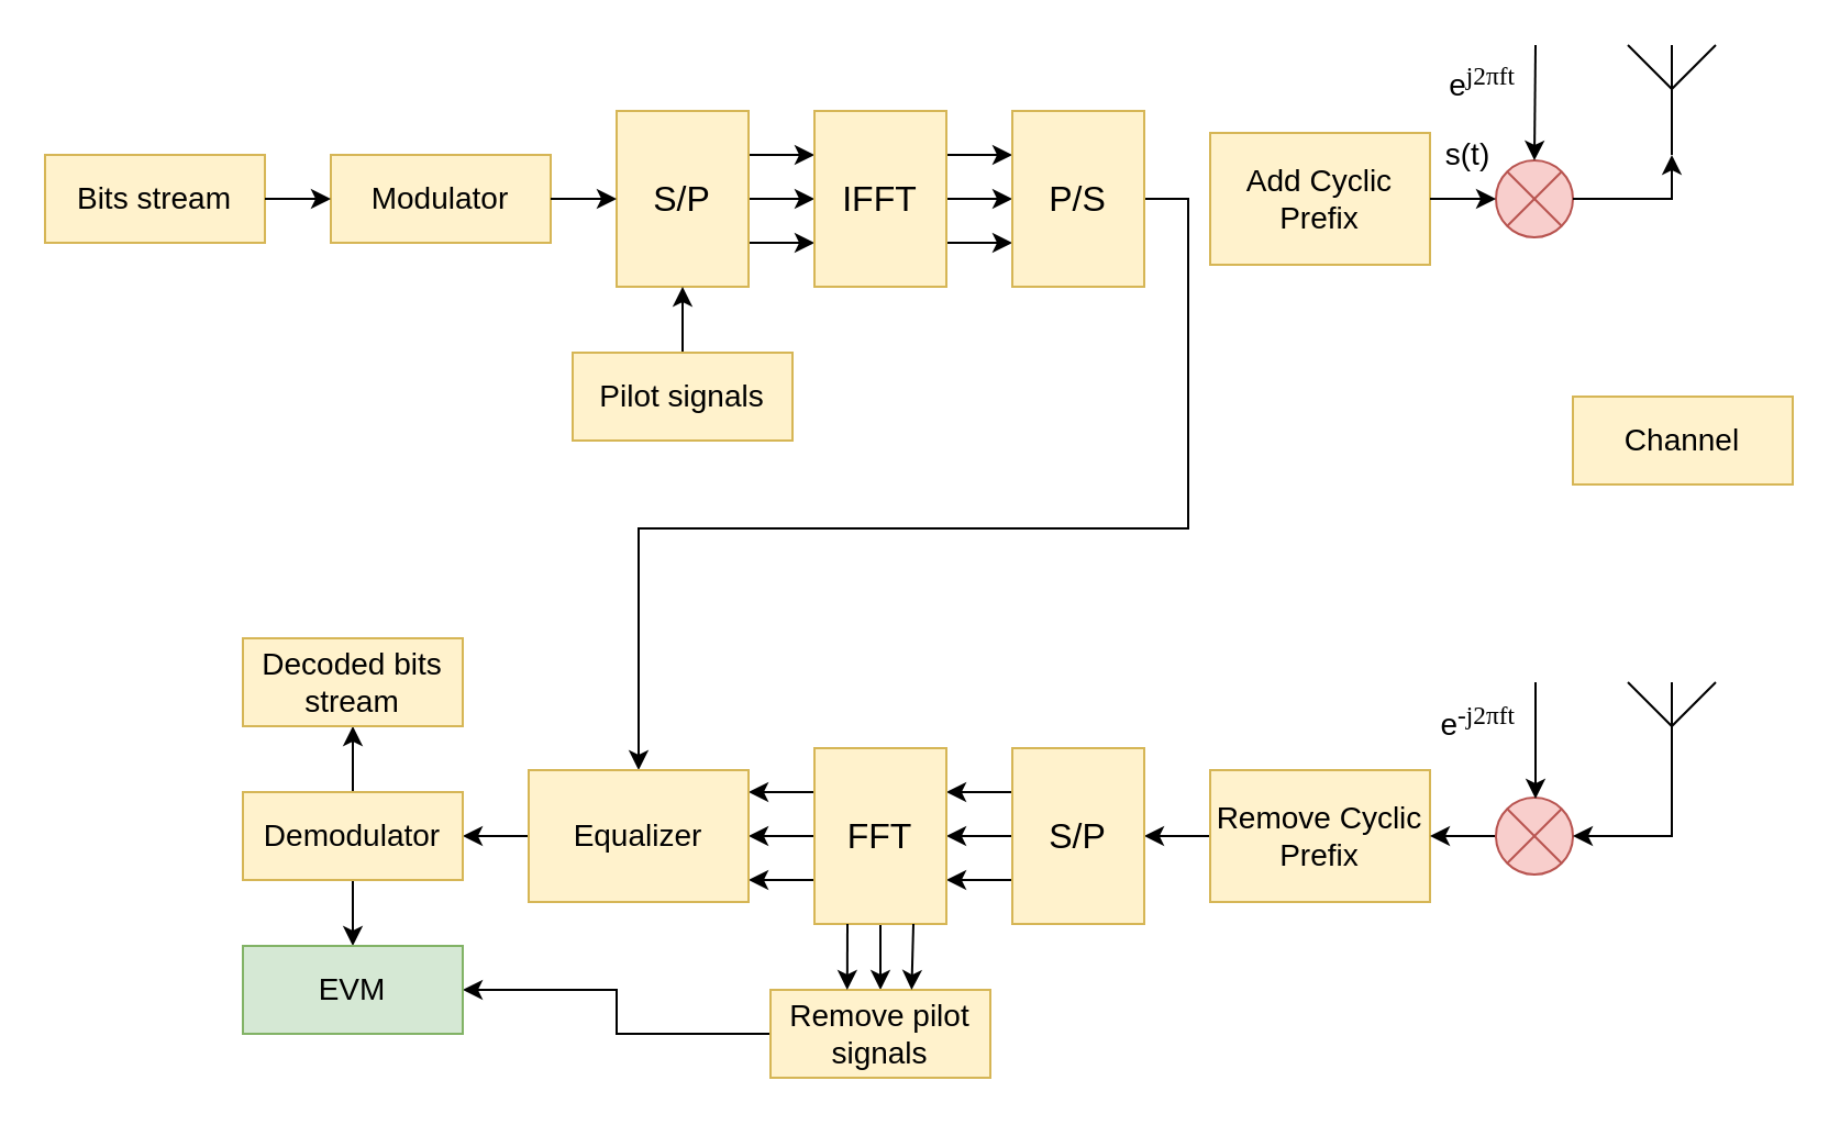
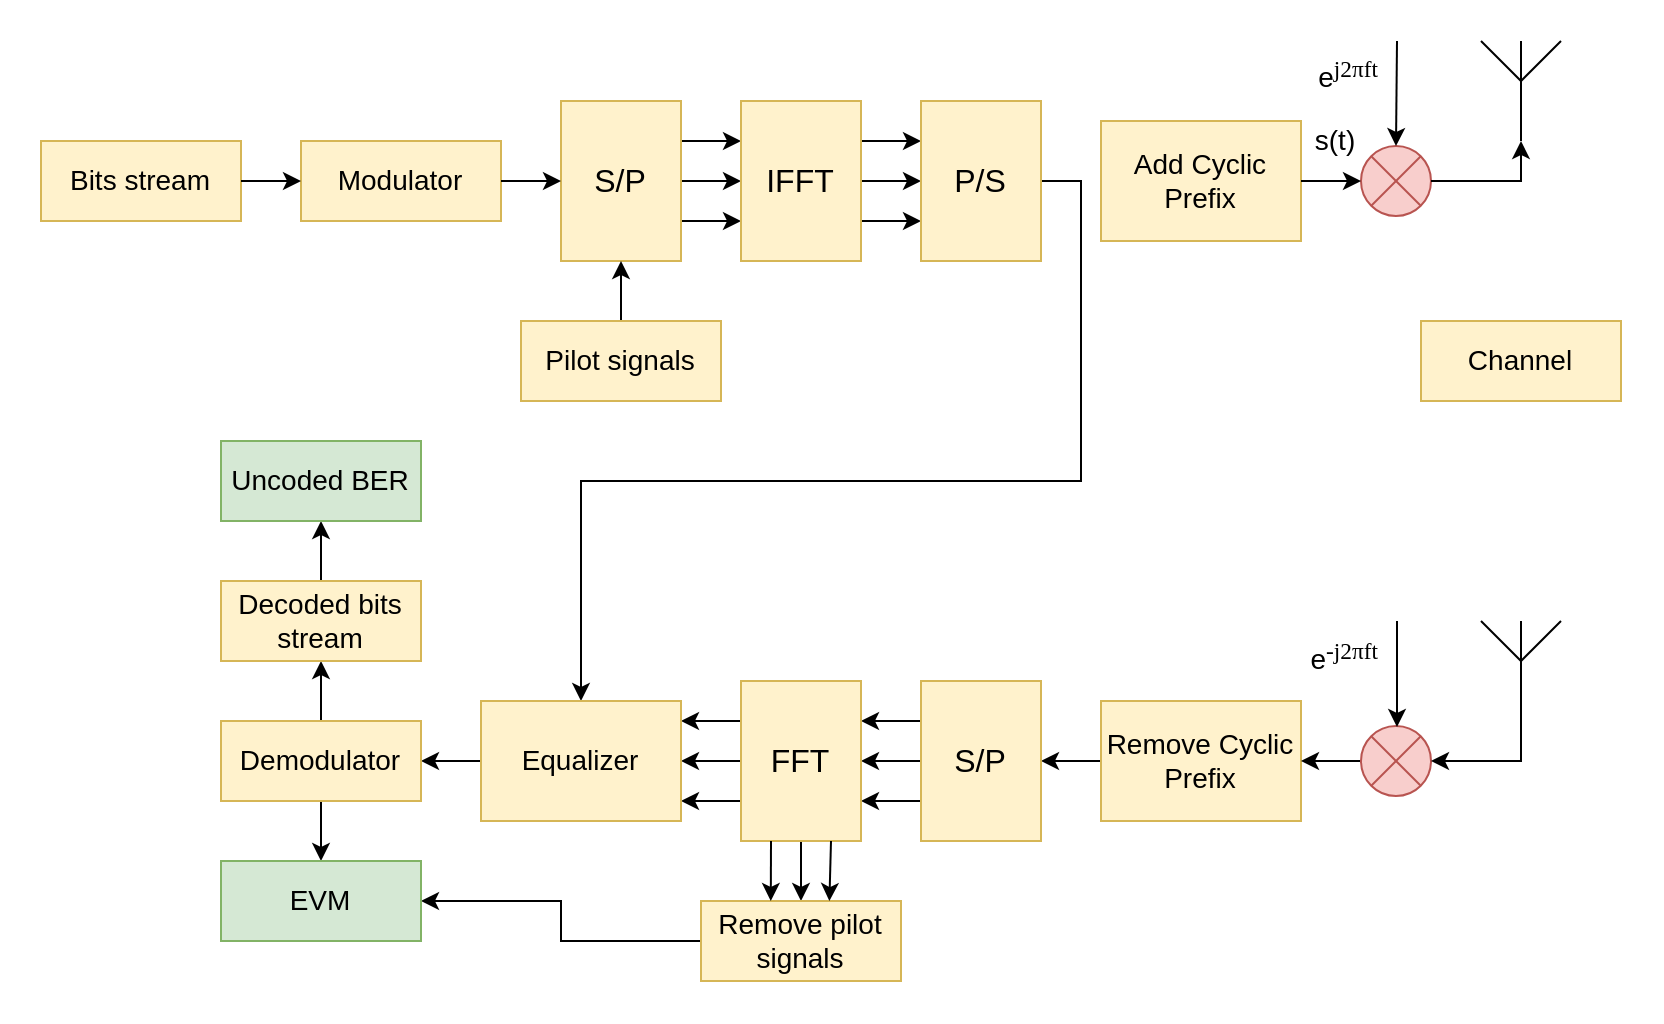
  <mxCell id="0" />
  <mxCell id="1" parent="0" />
  <mxCell id="2" value="&lt;font style=&quot;font-size: 14px;&quot; face=&quot;Helvetica&quot;&gt;Bits stream&lt;/font&gt;" style="rounded=0;whiteSpace=wrap;html=1;fillColor=#fff2cc;strokeColor=#d6b656;" parent="1" vertex="1"><mxGeometry x="20" y="70" width="100" height="40" as="geometry" /></mxCell>
  <mxCell id="3" value="&lt;font style=&quot;font-size: 14px;&quot; face=&quot;Helvetica&quot;&gt;Modulator&lt;/font&gt;" style="rounded=0;whiteSpace=wrap;html=1;fillColor=#fff2cc;strokeColor=#d6b656;" parent="1" vertex="1"><mxGeometry x="150" y="70" width="100" height="40" as="geometry" /></mxCell>
  <mxCell id="4" style="edgeStyle=orthogonalEdgeStyle;rounded=0;orthogonalLoop=1;jettySize=auto;html=1;exitX=0.75;exitY=0;exitDx=0;exitDy=0;entryX=0.75;entryY=1;entryDx=0;entryDy=0;" parent="1" source="7" target="11" edge="1"><mxGeometry relative="1" as="geometry" /></mxCell>
  <mxCell id="5" style="edgeStyle=orthogonalEdgeStyle;rounded=0;orthogonalLoop=1;jettySize=auto;html=1;exitX=0.5;exitY=0;exitDx=0;exitDy=0;entryX=0.5;entryY=1;entryDx=0;entryDy=0;" parent="1" source="7" target="11" edge="1"><mxGeometry relative="1" as="geometry" /></mxCell>
  <mxCell id="6" style="edgeStyle=orthogonalEdgeStyle;rounded=0;orthogonalLoop=1;jettySize=auto;html=1;exitX=0.25;exitY=0;exitDx=0;exitDy=0;entryX=0.25;entryY=1;entryDx=0;entryDy=0;" parent="1" source="7" target="11" edge="1"><mxGeometry relative="1" as="geometry" /></mxCell>
  <mxCell id="7" value="&lt;font size=&quot;3&quot;&gt;S/P&lt;/font&gt;" style="rounded=0;whiteSpace=wrap;html=1;direction=south;fillColor=#fff2cc;strokeColor=#d6b656;" parent="1" vertex="1"><mxGeometry x="280" y="50" width="60" height="80" as="geometry" /></mxCell>
  <mxCell id="8" style="edgeStyle=orthogonalEdgeStyle;rounded=0;orthogonalLoop=1;jettySize=auto;html=1;exitX=0.75;exitY=0;exitDx=0;exitDy=0;entryX=0.75;entryY=1;entryDx=0;entryDy=0;" parent="1" source="11" target="13" edge="1"><mxGeometry relative="1" as="geometry" /></mxCell>
  <mxCell id="9" style="edgeStyle=orthogonalEdgeStyle;rounded=0;orthogonalLoop=1;jettySize=auto;html=1;exitX=0.5;exitY=0;exitDx=0;exitDy=0;entryX=0.5;entryY=1;entryDx=0;entryDy=0;" parent="1" source="11" target="13" edge="1"><mxGeometry relative="1" as="geometry" /></mxCell>
  <mxCell id="10" style="edgeStyle=orthogonalEdgeStyle;rounded=0;orthogonalLoop=1;jettySize=auto;html=1;exitX=0.25;exitY=0;exitDx=0;exitDy=0;entryX=0.25;entryY=1;entryDx=0;entryDy=0;" parent="1" source="11" target="13" edge="1"><mxGeometry relative="1" as="geometry" /></mxCell>
  <mxCell id="11" value="&lt;font size=&quot;3&quot;&gt;IFFT&lt;/font&gt;" style="rounded=0;whiteSpace=wrap;html=1;direction=south;fillColor=#fff2cc;strokeColor=#d6b656;" parent="1" vertex="1"><mxGeometry x="370" y="50" width="60" height="80" as="geometry" /></mxCell>
  <mxCell id="12" style="edgeStyle=orthogonalEdgeStyle;rounded=0;orthogonalLoop=1;jettySize=auto;html=1;exitX=0.5;exitY=0;exitDx=0;exitDy=0;" parent="1" source="13" target="47" edge="1"><mxGeometry relative="1" as="geometry" /></mxCell>
  <mxCell id="13" value="&lt;font size=&quot;3&quot;&gt;P/S&lt;/font&gt;" style="rounded=0;whiteSpace=wrap;html=1;direction=south;fillColor=#fff2cc;strokeColor=#d6b656;" parent="1" vertex="1"><mxGeometry x="460" y="50" width="60" height="80" as="geometry" /></mxCell>
  <mxCell id="14" style="edgeStyle=orthogonalEdgeStyle;rounded=0;orthogonalLoop=1;jettySize=auto;html=1;exitX=0.5;exitY=0;exitDx=0;exitDy=0;entryX=1;entryY=0.5;entryDx=0;entryDy=0;" parent="1" source="15" target="7" edge="1"><mxGeometry relative="1" as="geometry" /></mxCell>
  <mxCell id="15" value="&lt;font style=&quot;font-size: 14px;&quot; face=&quot;Helvetica&quot;&gt;Pilot signals&lt;/font&gt;" style="rounded=0;whiteSpace=wrap;html=1;fillColor=#fff2cc;strokeColor=#d6b656;" parent="1" vertex="1"><mxGeometry x="260" y="160" width="100" height="40" as="geometry" /></mxCell>
  <mxCell id="16" value="&lt;font style=&quot;font-size: 14px;&quot; face=&quot;Helvetica&quot;&gt;Add Cyclic Prefix&lt;/font&gt;" style="rounded=0;whiteSpace=wrap;html=1;fillColor=#fff2cc;strokeColor=#d6b656;" parent="1" vertex="1"><mxGeometry x="550" y="60" width="100" height="60" as="geometry" /></mxCell>
  <mxCell id="17" value="" style="endArrow=classic;html=1;rounded=0;exitX=1;exitY=0.5;exitDx=0;exitDy=0;entryX=0;entryY=0.5;entryDx=0;entryDy=0;" parent="1" source="2" target="3" edge="1"><mxGeometry width="50" height="50" relative="1" as="geometry"><mxPoint x="460" y="210" as="sourcePoint" /><mxPoint x="510" y="160" as="targetPoint" /></mxGeometry></mxCell>
  <mxCell id="18" value="" style="endArrow=classic;html=1;rounded=0;exitX=1;exitY=0.5;exitDx=0;exitDy=0;entryX=0.5;entryY=1;entryDx=0;entryDy=0;" parent="1" source="3" target="7" edge="1"><mxGeometry width="50" height="50" relative="1" as="geometry"><mxPoint x="130" y="100" as="sourcePoint" /><mxPoint x="160" y="100" as="targetPoint" /></mxGeometry></mxCell>
  <mxCell id="19" value="" style="verticalLabelPosition=bottom;verticalAlign=top;html=1;shape=mxgraph.flowchart.or;fillColor=#f8cecc;strokeColor=#b85450;" parent="1" vertex="1"><mxGeometry x="680" y="72.5" width="35" height="35" as="geometry" /></mxCell>
  <mxCell id="20" style="edgeStyle=orthogonalEdgeStyle;rounded=0;orthogonalLoop=1;jettySize=auto;html=1;entryX=0;entryY=0.5;entryDx=0;entryDy=0;entryPerimeter=0;" parent="1" source="16" target="19" edge="1"><mxGeometry relative="1" as="geometry" /></mxCell>
  <mxCell id="21" value="s(t)" style="edgeLabel;html=1;align=center;verticalAlign=bottom;resizable=0;points=[];labelPosition=center;verticalLabelPosition=top;textDirection=ltr;fontSize=14;" parent="20" vertex="1" connectable="0"><mxGeometry x="0.44" y="-2" relative="1" as="geometry"><mxPoint y="-12" as="offset" /></mxGeometry></mxCell>
  <mxCell id="22" value="" style="endArrow=classic;html=1;rounded=0;entryX=0.5;entryY=0;entryDx=0;entryDy=0;entryPerimeter=0;" parent="1" target="19" edge="1"><mxGeometry width="50" height="50" relative="1" as="geometry"><mxPoint x="698" y="20" as="sourcePoint" /><mxPoint x="697" as="targetPoint" y="-10" /></mxGeometry></mxCell>
  <mxCell id="23" value="e&lt;span style=&quot;font-family: &amp;quot;Cambria Math&amp;quot;; text-align: center; text-indent: 0in;&quot;&gt;&lt;sup&gt;j2πft&lt;/sup&gt;&lt;/span&gt;" style="edgeLabel;html=1;align=right;verticalAlign=middle;resizable=0;points=[];labelPosition=left;verticalLabelPosition=middle;fontSize=14;" parent="22" vertex="1" connectable="0"><mxGeometry x="-0.191" relative="1" as="geometry"><mxPoint x="-9" y="-3" as="offset" /></mxGeometry></mxCell>
  <mxCell id="24" value="" style="verticalLabelPosition=bottom;shadow=0;dashed=0;align=center;html=1;verticalAlign=top;shape=mxgraph.electrical.radio.aerial_-_antenna_1;" parent="1" vertex="1"><mxGeometry x="740" y="20" width="40" height="50" as="geometry" /></mxCell>
  <mxCell id="25" style="edgeStyle=orthogonalEdgeStyle;rounded=0;orthogonalLoop=1;jettySize=auto;html=1;exitX=1;exitY=0.5;exitDx=0;exitDy=0;exitPerimeter=0;entryX=0.5;entryY=1;entryDx=0;entryDy=0;entryPerimeter=0;" parent="1" source="19" target="24" edge="1"><mxGeometry relative="1" as="geometry" /></mxCell>
- <mxCell id="26" value="&lt;font style=&quot;font-size: 14px;&quot; face=&quot;Helvetica&quot;&gt;Channel&lt;/font&gt;" style="rounded=0;whiteSpace=wrap;html=1;fillColor=#fff2cc;strokeColor=#d6b656;" parent="1" vertex="1"><mxGeometry x="715" y="180" width="100" height="40" as="geometry" /></mxCell>
+ <mxCell id="26" value="&lt;font style=&quot;font-size: 14px;&quot; face=&quot;Helvetica&quot;&gt;Channel&lt;/font&gt;" style="rounded=0;whiteSpace=wrap;html=1;fillColor=#fff2cc;strokeColor=#d6b656;" parent="1" vertex="1"><mxGeometry x="710" y="160" width="100" height="40" as="geometry" /></mxCell>
  <mxCell id="27" value="" style="verticalLabelPosition=bottom;shadow=0;dashed=0;align=center;html=1;verticalAlign=top;shape=mxgraph.electrical.radio.aerial_-_antenna_1;" parent="1" vertex="1"><mxGeometry x="740" y="310" width="40" height="50" as="geometry" /></mxCell>
  <mxCell id="28" style="edgeStyle=orthogonalEdgeStyle;rounded=0;orthogonalLoop=1;jettySize=auto;html=1;exitX=0;exitY=0.5;exitDx=0;exitDy=0;entryX=0.5;entryY=0;entryDx=0;entryDy=0;" parent="1" source="29" target="38" edge="1"><mxGeometry relative="1" as="geometry" /></mxCell>
  <mxCell id="29" value="&lt;font style=&quot;font-size: 14px;&quot; face=&quot;Helvetica&quot;&gt;Remove Cyclic Prefix&lt;/font&gt;" style="rounded=0;whiteSpace=wrap;html=1;fillColor=#fff2cc;strokeColor=#d6b656;" parent="1" vertex="1"><mxGeometry x="550" y="350" width="100" height="60" as="geometry" /></mxCell>
  <mxCell id="30" style="edgeStyle=orthogonalEdgeStyle;rounded=0;orthogonalLoop=1;jettySize=auto;html=1;entryX=1;entryY=0.5;entryDx=0;entryDy=0;" parent="1" source="31" target="29" edge="1"><mxGeometry relative="1" as="geometry" /></mxCell>
  <mxCell id="31" value="" style="verticalLabelPosition=bottom;verticalAlign=top;html=1;shape=mxgraph.flowchart.or;fillColor=#f8cecc;strokeColor=#b85450;" parent="1" vertex="1"><mxGeometry x="680" y="362.5" width="35" height="35" as="geometry" /></mxCell>
  <mxCell id="32" style="edgeStyle=orthogonalEdgeStyle;rounded=0;orthogonalLoop=1;jettySize=auto;html=1;exitX=0.5;exitY=1;exitDx=0;exitDy=0;exitPerimeter=0;entryX=1;entryY=0.5;entryDx=0;entryDy=0;entryPerimeter=0;" parent="1" source="27" target="31" edge="1"><mxGeometry relative="1" as="geometry" /></mxCell>
  <mxCell id="33" value="" style="endArrow=classic;html=1;rounded=0;entryX=0.5;entryY=0;entryDx=0;entryDy=0;entryPerimeter=0;" parent="1" edge="1"><mxGeometry width="50" height="50" relative="1" as="geometry"><mxPoint x="698" y="310" as="sourcePoint" /><mxPoint x="698" y="363" as="targetPoint" /></mxGeometry></mxCell>
  <mxCell id="34" value="e&lt;span style=&quot;font-family: &amp;quot;Cambria Math&amp;quot;; text-align: center; text-indent: 0in;&quot;&gt;&lt;sup&gt;-j2πft&lt;/sup&gt;&lt;/span&gt;" style="edgeLabel;html=1;align=right;verticalAlign=middle;resizable=0;points=[];labelPosition=left;verticalLabelPosition=middle;fontSize=14;" parent="33" vertex="1" connectable="0"><mxGeometry x="-0.191" relative="1" as="geometry"><mxPoint x="-9" y="-3" as="offset" /></mxGeometry></mxCell>
  <mxCell id="35" style="edgeStyle=orthogonalEdgeStyle;rounded=0;orthogonalLoop=1;jettySize=auto;html=1;exitX=0.25;exitY=1;exitDx=0;exitDy=0;entryX=0.25;entryY=0;entryDx=0;entryDy=0;" parent="1" source="38" target="43" edge="1"><mxGeometry relative="1" as="geometry" /></mxCell>
  <mxCell id="36" style="edgeStyle=orthogonalEdgeStyle;rounded=0;orthogonalLoop=1;jettySize=auto;html=1;exitX=0.5;exitY=1;exitDx=0;exitDy=0;entryX=0.5;entryY=0;entryDx=0;entryDy=0;" parent="1" source="38" target="43" edge="1"><mxGeometry relative="1" as="geometry" /></mxCell>
  <mxCell id="37" style="edgeStyle=orthogonalEdgeStyle;rounded=0;orthogonalLoop=1;jettySize=auto;html=1;exitX=0.75;exitY=1;exitDx=0;exitDy=0;entryX=0.75;entryY=0;entryDx=0;entryDy=0;" parent="1" source="38" target="43" edge="1"><mxGeometry relative="1" as="geometry" /></mxCell>
  <mxCell id="38" value="&lt;font size=&quot;3&quot;&gt;S/P&lt;/font&gt;" style="rounded=0;whiteSpace=wrap;html=1;direction=south;fillColor=#fff2cc;strokeColor=#d6b656;" parent="1" vertex="1"><mxGeometry x="460" y="340" width="60" height="80" as="geometry" /></mxCell>
  <mxCell id="39" style="edgeStyle=orthogonalEdgeStyle;rounded=0;orthogonalLoop=1;jettySize=auto;html=1;exitX=0.25;exitY=1;exitDx=0;exitDy=0;entryX=0.25;entryY=0;entryDx=0;entryDy=0;" parent="1" source="43" edge="1"><mxGeometry relative="1" as="geometry"><mxPoint x="340" y="360" as="targetPoint" /></mxGeometry></mxCell>
  <mxCell id="40" style="edgeStyle=orthogonalEdgeStyle;rounded=0;orthogonalLoop=1;jettySize=auto;html=1;exitX=0.5;exitY=1;exitDx=0;exitDy=0;entryX=0.5;entryY=0;entryDx=0;entryDy=0;" parent="1" source="43" edge="1"><mxGeometry relative="1" as="geometry"><mxPoint x="340" y="380" as="targetPoint" /></mxGeometry></mxCell>
  <mxCell id="41" style="edgeStyle=orthogonalEdgeStyle;rounded=0;orthogonalLoop=1;jettySize=auto;html=1;exitX=0.75;exitY=1;exitDx=0;exitDy=0;entryX=0.75;entryY=0;entryDx=0;entryDy=0;" parent="1" source="43" edge="1"><mxGeometry relative="1" as="geometry"><mxPoint x="340" y="400" as="targetPoint" /></mxGeometry></mxCell>
  <mxCell id="42" style="edgeStyle=orthogonalEdgeStyle;rounded=0;orthogonalLoop=1;jettySize=auto;html=1;exitX=1;exitY=0.5;exitDx=0;exitDy=0;entryX=0.5;entryY=0;entryDx=0;entryDy=0;" parent="1" source="43" target="45" edge="1"><mxGeometry relative="1" as="geometry" /></mxCell>
  <mxCell id="43" value="&lt;font size=&quot;3&quot;&gt;FFT&lt;/font&gt;" style="rounded=0;whiteSpace=wrap;html=1;direction=south;fillColor=#fff2cc;strokeColor=#d6b656;" parent="1" vertex="1"><mxGeometry x="370" y="340" width="60" height="80" as="geometry" /></mxCell>
  <mxCell id="44" style="edgeStyle=orthogonalEdgeStyle;rounded=0;orthogonalLoop=1;jettySize=auto;html=1;exitX=0;exitY=0.5;exitDx=0;exitDy=0;" parent="1" source="45" target="54" edge="1"><mxGeometry relative="1" as="geometry" /></mxCell>
  <mxCell id="45" value="&lt;font style=&quot;font-size: 14px;&quot; face=&quot;Helvetica&quot;&gt;Remove pilot signals&lt;/font&gt;" style="rounded=0;whiteSpace=wrap;html=1;fillColor=#fff2cc;strokeColor=#d6b656;" parent="1" vertex="1"><mxGeometry x="350" y="450" width="100" height="40" as="geometry" /></mxCell>
  <mxCell id="46" style="edgeStyle=orthogonalEdgeStyle;rounded=0;orthogonalLoop=1;jettySize=auto;html=1;exitX=0;exitY=0.5;exitDx=0;exitDy=0;" parent="1" source="47" target="50" edge="1"><mxGeometry relative="1" as="geometry" /></mxCell>
  <mxCell id="47" value="&lt;font style=&quot;font-size: 14px;&quot; face=&quot;Helvetica&quot;&gt;Equalizer&lt;/font&gt;" style="rounded=0;whiteSpace=wrap;html=1;fillColor=#fff2cc;strokeColor=#d6b656;" parent="1" vertex="1"><mxGeometry x="240" y="350" width="100" height="60" as="geometry" /></mxCell>
  <mxCell id="48" style="edgeStyle=orthogonalEdgeStyle;rounded=0;orthogonalLoop=1;jettySize=auto;html=1;exitX=0.5;exitY=0;exitDx=0;exitDy=0;entryX=0.5;entryY=1;entryDx=0;entryDy=0;" parent="1" source="50" target="52" edge="1"><mxGeometry relative="1" as="geometry" /></mxCell>
  <mxCell id="49" style="edgeStyle=orthogonalEdgeStyle;rounded=0;orthogonalLoop=1;jettySize=auto;html=1;exitX=0.5;exitY=1;exitDx=0;exitDy=0;" parent="1" source="50" target="54" edge="1"><mxGeometry relative="1" as="geometry" /></mxCell>
  <mxCell id="50" value="&lt;font style=&quot;font-size: 14px;&quot; face=&quot;Helvetica&quot;&gt;Demodulator&lt;/font&gt;" style="rounded=0;whiteSpace=wrap;html=1;fillColor=#fff2cc;strokeColor=#d6b656;" parent="1" vertex="1"><mxGeometry x="110" y="360" width="100" height="40" as="geometry" /></mxCell>
+ <mxCell id="51" style="edgeStyle=orthogonalEdgeStyle;rounded=0;orthogonalLoop=1;jettySize=auto;html=1;exitX=0.5;exitY=0;exitDx=0;exitDy=0;entryX=0.5;entryY=1;entryDx=0;entryDy=0;" parent="1" source="52" target="53" edge="1"><mxGeometry relative="1" as="geometry" /></mxCell>
  <mxCell id="52" value="&lt;font style=&quot;font-size: 14px;&quot; face=&quot;Helvetica&quot;&gt;Decoded bits stream&lt;/font&gt;" style="rounded=0;whiteSpace=wrap;html=1;fillColor=#fff2cc;strokeColor=#d6b656;" parent="1" vertex="1"><mxGeometry x="110" y="290" width="100" height="40" as="geometry" /></mxCell>
+ <mxCell id="53" value="&lt;font style=&quot;font-size: 14px;&quot; face=&quot;Helvetica&quot;&gt;Uncoded BER&lt;/font&gt;" style="rounded=0;whiteSpace=wrap;html=1;fillColor=#d5e8d4;strokeColor=#82b366;" parent="1" vertex="1"><mxGeometry x="110" y="220" width="100" height="40" as="geometry" /></mxCell>
  <mxCell id="54" value="&lt;font style=&quot;font-size: 14px;&quot; face=&quot;Helvetica&quot;&gt;EVM&lt;/font&gt;" style="rounded=0;whiteSpace=wrap;html=1;fillColor=#d5e8d4;strokeColor=#82b366;" parent="1" vertex="1"><mxGeometry x="110" y="430" width="100" height="40" as="geometry" /></mxCell>
  <mxCell id="55" style="edgeStyle=orthogonalEdgeStyle;rounded=0;orthogonalLoop=1;jettySize=auto;html=1;exitX=1;exitY=0.75;exitDx=0;exitDy=0;entryX=0.349;entryY=0;entryDx=0;entryDy=0;entryPerimeter=0;" parent="1" source="43" target="45" edge="1"><mxGeometry relative="1" as="geometry" /></mxCell>
  <mxCell id="56" style="edgeStyle=orthogonalEdgeStyle;rounded=0;orthogonalLoop=1;jettySize=auto;html=1;exitX=1;exitY=0.25;exitDx=0;exitDy=0;entryX=0.642;entryY=0.001;entryDx=0;entryDy=0;entryPerimeter=0;" parent="1" source="43" target="45" edge="1"><mxGeometry relative="1" as="geometry" /></mxCell>
